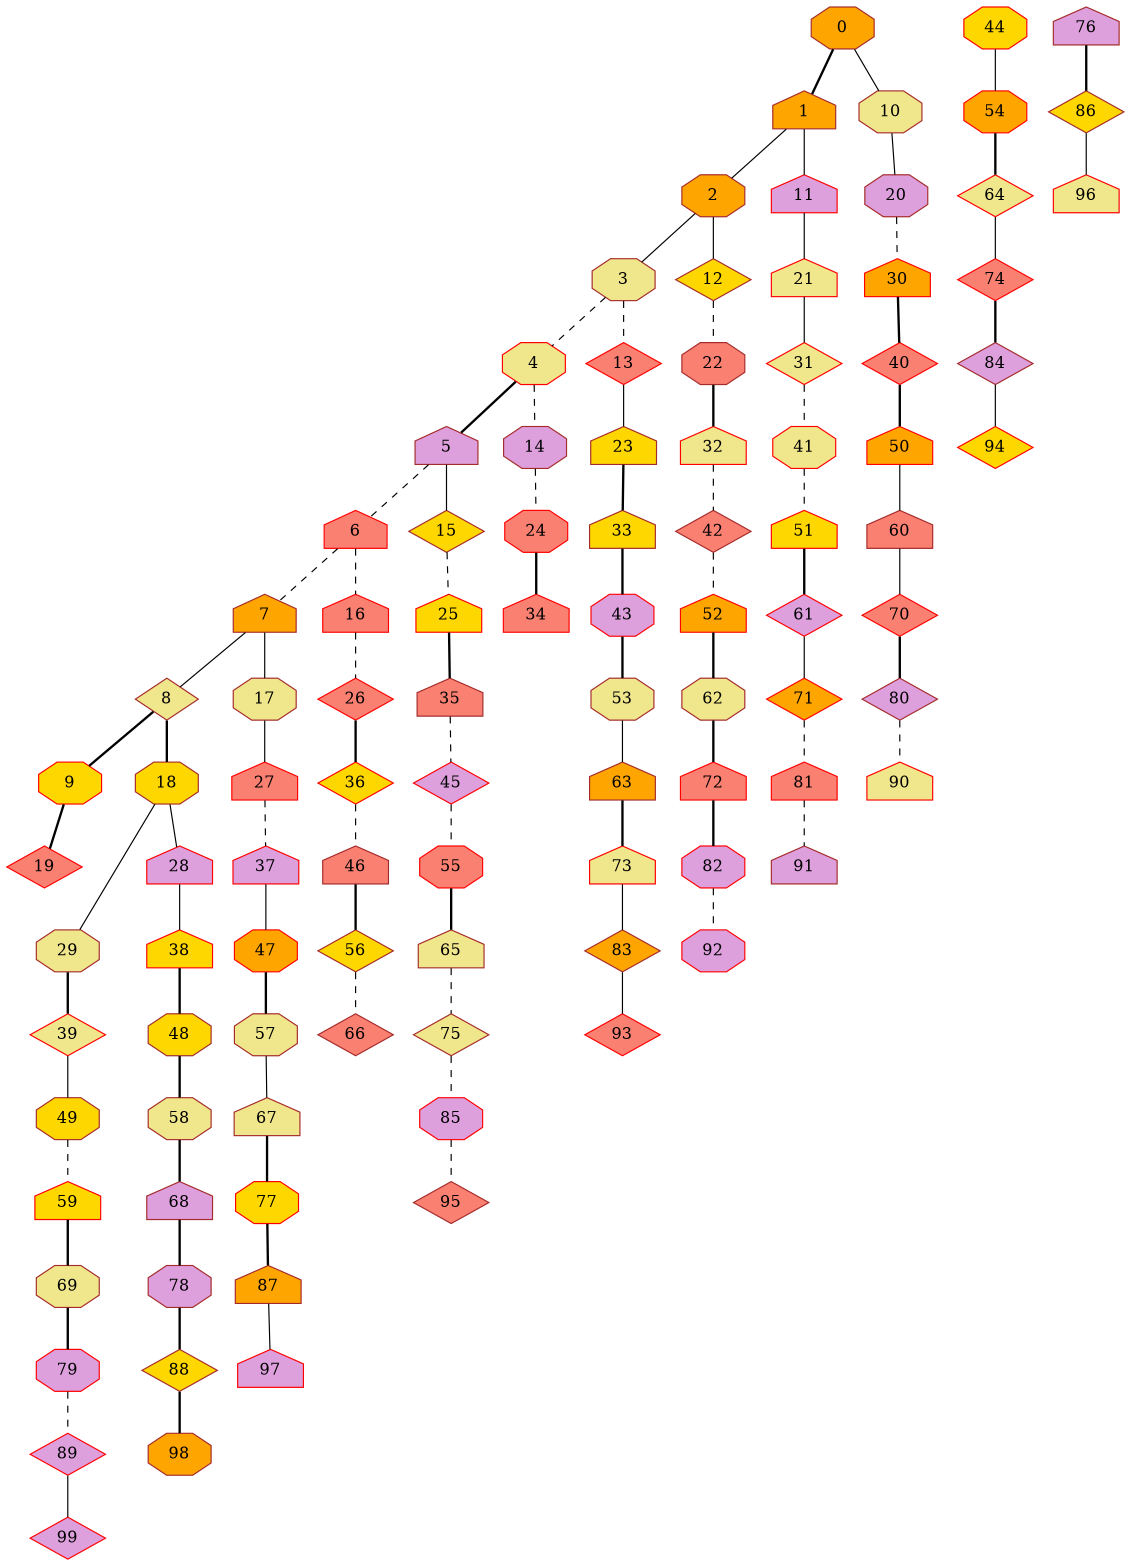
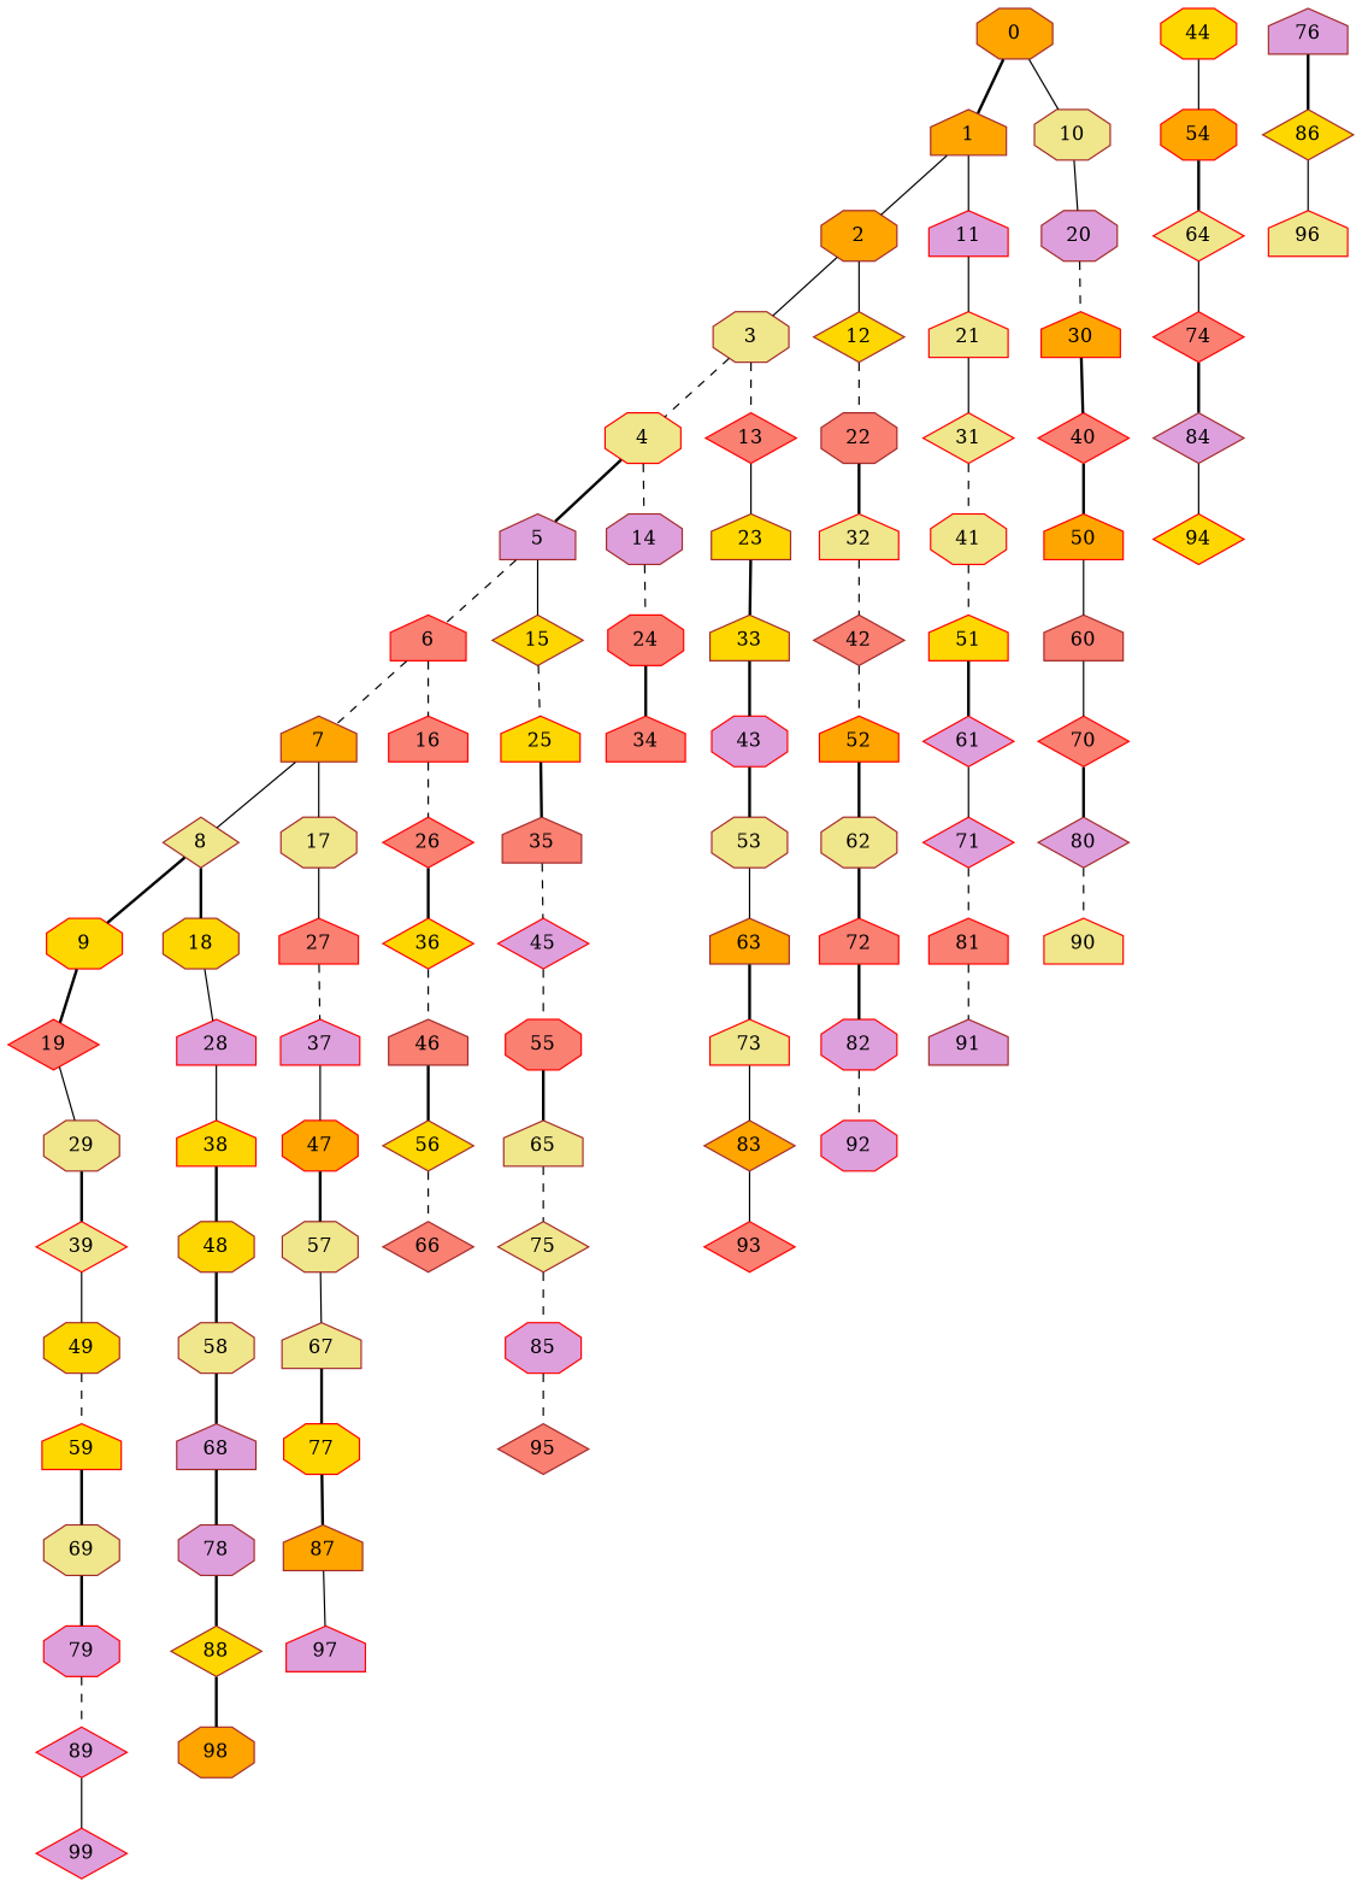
  graph {
    node [color=red fillcolor=khaki shape=house style=filled]
    edge [style=bold]
    0 [color=brown fillcolor=orange shape=octagon]
    1 [color=brown fillcolor=orange]
    10 [color=brown shape=octagon]
    2 [color=brown fillcolor=orange shape=octagon]
    11 [fillcolor=plum]
    20 [color=brown fillcolor=plum shape=octagon]
    3 [color=brown shape=octagon]
    12 [color=brown fillcolor=gold shape=diamond]
    21
    30 [fillcolor=orange]
    4 [shape=octagon]
    13 [fillcolor=salmon shape=diamond]
    22 [color=brown fillcolor=salmon shape=octagon]
    31 [shape=diamond]
    40 [fillcolor=salmon shape=diamond]
    5 [color=brown fillcolor=plum]
    14 [color=brown fillcolor=plum shape=octagon]
    23 [color=brown fillcolor=gold]
    32
    41 [shape=octagon]
    50 [fillcolor=orange]
    6 [fillcolor=salmon]
    15 [color=brown fillcolor=gold shape=diamond]
    24 [fillcolor=salmon shape=octagon]
    33 [color=brown fillcolor=gold]
    42 [color=brown fillcolor=salmon shape=diamond]
    51 [fillcolor=gold]
    60 [color=brown fillcolor=salmon]
    7 [color=brown fillcolor=orange]
    16 [fillcolor=salmon]
    25 [fillcolor=gold]
    34 [fillcolor=salmon]
    43 [fillcolor=plum shape=octagon]
    52 [fillcolor=orange]
    61 [fillcolor=plum shape=diamond]
    70 [fillcolor=salmon shape=diamond]
    8 [color=brown shape=diamond]
    17 [color=brown shape=octagon]
    26 [fillcolor=salmon shape=diamond]
    35 [color=brown fillcolor=salmon]
    53 [color=brown shape=octagon]
    62 [color=brown shape=octagon]
-   71 [fillcolor=orange shape=diamond]
+   71 [fillcolor=plum shape=diamond]
    80 [color=brown fillcolor=plum shape=diamond]
    9 [fillcolor=gold shape=octagon]
    18 [color=brown fillcolor=gold shape=octagon]
    27 [fillcolor=salmon]
    36 [fillcolor=gold shape=diamond]
    45 [fillcolor=plum shape=diamond]
    44 [fillcolor=gold shape=octagon]
    54 [fillcolor=orange shape=octagon]
    63 [color=brown fillcolor=orange]
    72 [fillcolor=salmon]
    81 [fillcolor=salmon]
    90
    19 [fillcolor=salmon shape=diamond]
    28 [fillcolor=plum]
    37 [fillcolor=plum]
    46 [color=brown fillcolor=salmon]
    55 [fillcolor=salmon shape=octagon]
    64 [shape=diamond]
    73
    82 [fillcolor=plum shape=octagon]
    91 [color=brown fillcolor=plum]
    29 [color=brown shape=octagon]
    38 [fillcolor=gold]
    47 [fillcolor=orange shape=octagon]
    56 [color=brown fillcolor=gold shape=diamond]
    65 [color=brown]
    74 [fillcolor=salmon shape=diamond]
    83 [color=brown fillcolor=orange shape=diamond]
    92 [fillcolor=plum shape=octagon]
    39 [shape=diamond]
    48 [color=brown fillcolor=gold shape=octagon]
    57 [color=brown shape=octagon]
    66 [color=brown fillcolor=salmon shape=diamond]
    75 [color=brown shape=diamond]
    84 [color=brown fillcolor=plum shape=diamond]
    93 [fillcolor=salmon shape=diamond]
    49 [color=brown fillcolor=gold shape=octagon]
    58 [color=brown shape=octagon]
    67 [color=brown]
    85 [fillcolor=plum shape=octagon]
    94 [fillcolor=gold shape=diamond]
    59 [fillcolor=gold]
    68 [color=brown fillcolor=plum]
    77 [fillcolor=gold shape=octagon]
    76 [color=brown fillcolor=plum]
    86 [color=brown fillcolor=gold shape=diamond]
    95 [color=brown fillcolor=salmon shape=diamond]
    69 [color=brown shape=octagon]
    78 [color=brown fillcolor=plum shape=octagon]
    87 [color=brown fillcolor=orange]
    96
    79 [fillcolor=plum shape=octagon]
    88 [color=brown fillcolor=gold shape=diamond]
    97 [fillcolor=plum]
    89 [fillcolor=plum shape=diamond]
    98 [color=brown fillcolor=orange shape=octagon]
    99 [fillcolor=plum shape=diamond]
    0 -- 1
    0 -- 10 [style=solid]
    1 -- 2 [style=solid]
    1 -- 11 [style=solid]
    10 -- 20 [style=solid]
    2 -- 3 [style=solid]
    2 -- 12 [style=solid]
    11 -- 21 [style=solid]
    20 -- 30 [style=dashed]
    3 -- 4 [style=dashed]
    3 -- 13 [style=dashed]
    12 -- 22 [style=dashed]
    21 -- 31 [style=solid]
    30 -- 40
    4 -- 5
    4 -- 14 [style=dashed]
    13 -- 23 [style=solid]
    22 -- 32
    31 -- 41 [style=dashed]
    40 -- 50
    5 -- 6 [style=dashed]
    5 -- 15 [style=solid]
    14 -- 24 [style=dashed]
    23 -- 33
    32 -- 42 [style=dashed]
    41 -- 51 [style=dashed]
    50 -- 60 [style=solid]
    6 -- 7 [style=dashed]
    6 -- 16 [style=dashed]
    15 -- 25 [style=dashed]
    24 -- 34
    33 -- 43
    42 -- 52 [style=dashed]
    51 -- 61
    60 -- 70 [style=solid]
    7 -- 8 [style=solid]
    7 -- 17 [style=solid]
    16 -- 26 [style=dashed]
    25 -- 35
    43 -- 53
    52 -- 62
    61 -- 71 [style=solid]
    70 -- 80
    8 -- 9
    8 -- 18
    17 -- 27 [style=solid]
    26 -- 36
    35 -- 45 [style=dashed]
    53 -- 63 [style=solid]
    62 -- 72
    71 -- 81 [style=dashed]
    80 -- 90 [style=dashed]
    9 -- 19
    18 -- 28 [style=solid]
    27 -- 37 [style=dashed]
    36 -- 46 [style=dashed]
    45 -- 55 [style=dashed]
    44 -- 54 [style=solid]
    54 -- 64
    63 -- 73
    72 -- 82
    81 -- 91 [style=dashed]
-   18 -- 29 [style=solid]
+   19 -- 29 [style=solid]
    28 -- 38 [style=solid]
    37 -- 47 [style=solid]
    46 -- 56
    55 -- 65
    64 -- 74 [style=solid]
    73 -- 83 [style=solid]
    82 -- 92 [style=dashed]
    29 -- 39
    38 -- 48
    47 -- 57
    56 -- 66 [style=dashed]
    65 -- 75 [style=dashed]
    74 -- 84
    83 -- 93 [style=solid]
    39 -- 49 [style=solid]
    48 -- 58
    57 -- 67 [style=solid]
    75 -- 85 [style=dashed]
    84 -- 94 [style=solid]
    49 -- 59 [style=dashed]
    58 -- 68
    67 -- 77
    85 -- 95 [style=dashed]
    59 -- 69
    68 -- 78
    77 -- 87
    76 -- 86
    86 -- 96 [style=solid]
    69 -- 79
    78 -- 88
    87 -- 97 [style=solid]
    79 -- 89 [style=dashed]
    88 -- 98
    89 -- 99 [style=solid]
  }
